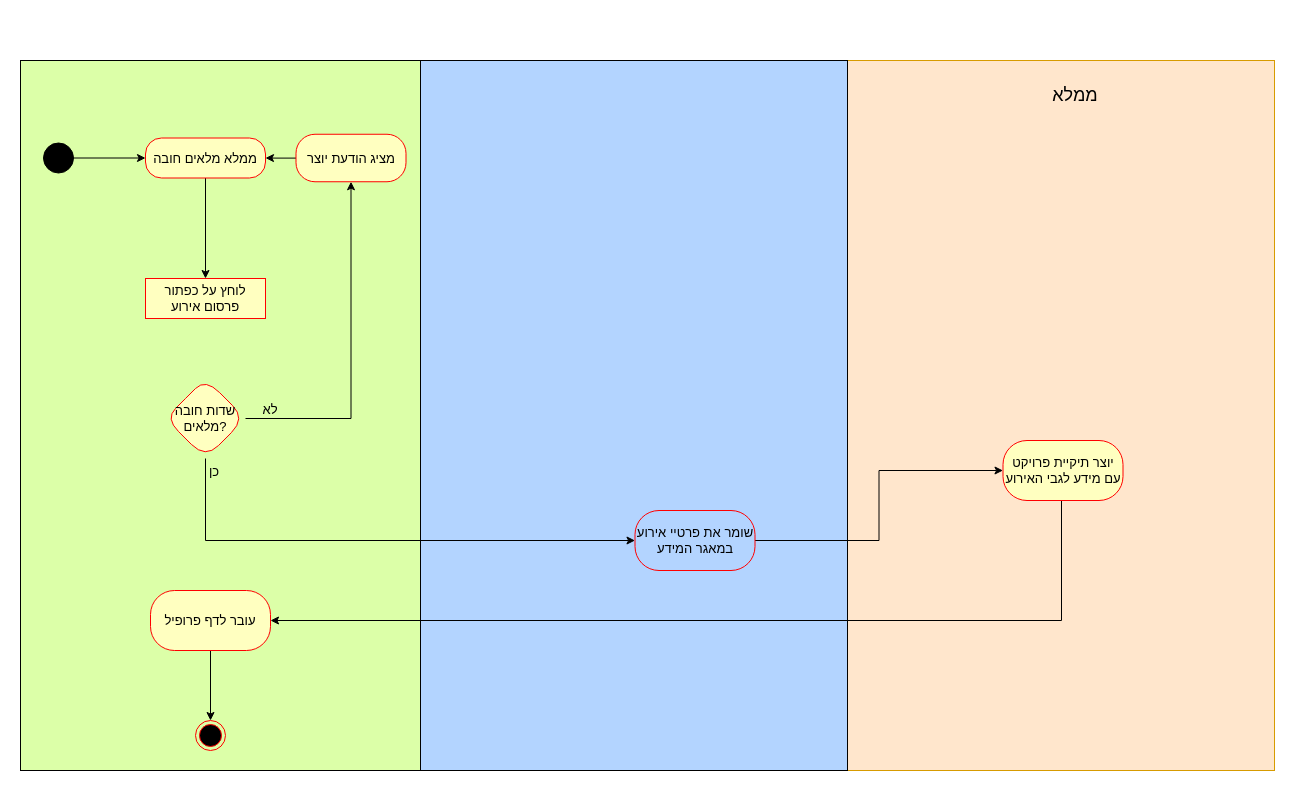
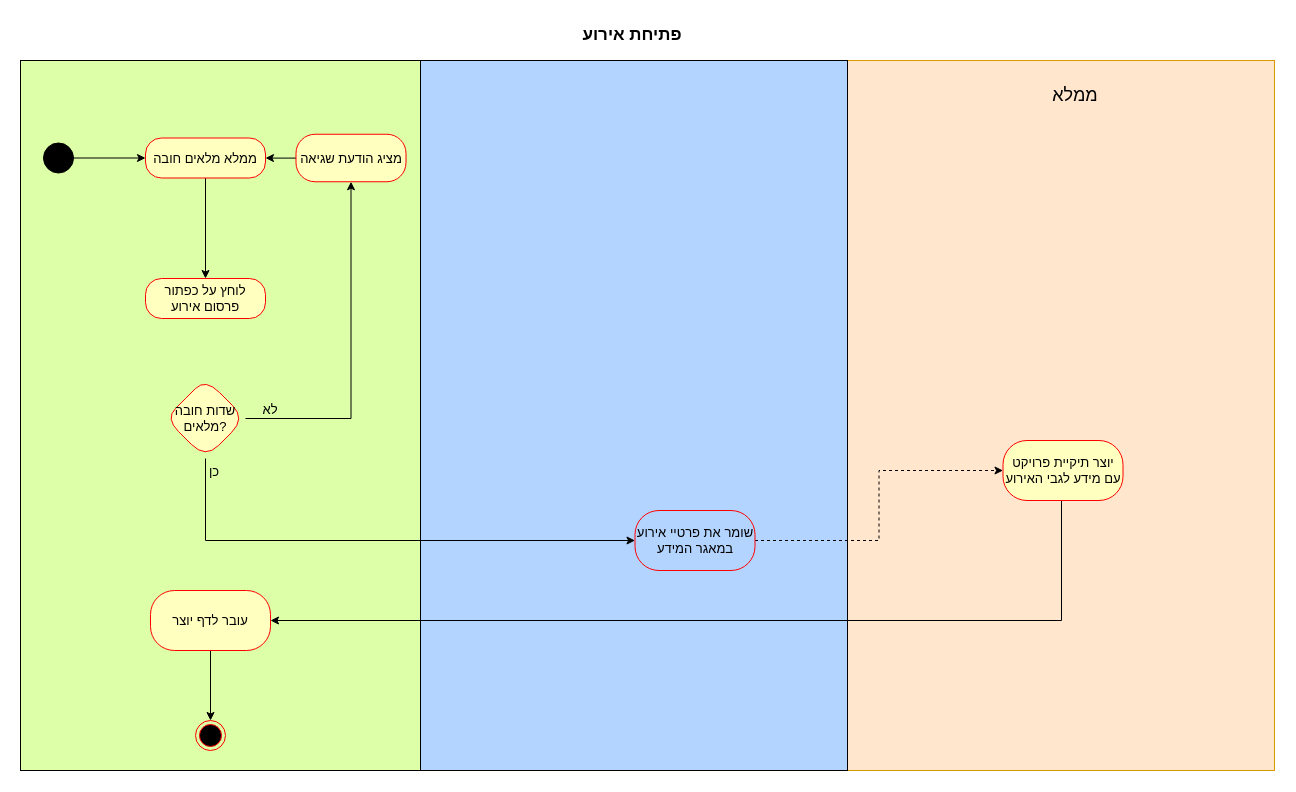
  <mxCell id="0" />
  <mxCell id="1" parent="0" />
  <mxCell id="2" value="" style="rounded=0;whiteSpace=wrap;html=1;fillColor=#ffe6cc;strokeColor=#d79b00;" vertex="1" parent="1"><mxGeometry x="847" y="60" width="427" height="710" as="geometry" /></mxCell>
  <mxCell id="3" value="" style="rounded=0;whiteSpace=wrap;html=1;fillColor=#DCFFA8;" vertex="1" parent="1"><mxGeometry x="20" y="60" width="400" height="710" as="geometry" /></mxCell>
  <mxCell id="4" value="" style="rounded=0;whiteSpace=wrap;html=1;fillColor=#B3D4FF;" vertex="1" parent="1"><mxGeometry x="420" y="60" width="427" height="710" as="geometry" /></mxCell>
  <mxCell id="5" style="edgeStyle=orthogonalEdgeStyle;rounded=0;orthogonalLoop=1;jettySize=auto;html=1;entryX=0;entryY=0.5;entryDx=0;entryDy=0;" edge="1" parent="1" source="6" target="14"><mxGeometry relative="1" as="geometry" /></mxCell>
  <mxCell id="6" value="" style="ellipse;whiteSpace=wrap;html=1;aspect=fixed;fontSize=18;fillColor=#000000;" vertex="1" parent="1"><mxGeometry x="43" y="142.5" width="30" height="30" as="geometry" /></mxCell>
  <mxCell id="7" value="" style="edgeStyle=orthogonalEdgeStyle;rounded=0;orthogonalLoop=1;jettySize=auto;html=1;fontSize=11;entryX=0.5;entryY=0;entryDx=0;entryDy=0;exitX=0.5;exitY=1;exitDx=0;exitDy=0;" edge="1" parent="1" source="14" target="15"><mxGeometry relative="1" as="geometry"><mxPoint x="205" y="200" as="sourcePoint" /><mxPoint x="205" y="270" as="targetPoint" /></mxGeometry></mxCell>
  <mxCell id="8" value="" style="ellipse;html=1;shape=endState;fillColor=#000000;strokeColor=#ff0000;fontSize=11;" vertex="1" parent="1"><mxGeometry x="195" y="720" width="30" height="30" as="geometry" /></mxCell>
+ <mxCell id="9" value="פתיחת אירוע" style="text;html=1;strokeColor=none;fillColor=none;align=center;verticalAlign=middle;whiteSpace=wrap;rounded=0;fontStyle=1;fontSize=17;" vertex="1" parent="1"><mxGeometry x="566.5" y="20" width="130" height="30" as="geometry" /></mxCell>
  <mxCell id="10" value="&lt;font style=&quot;font-size: 13px&quot;&gt;כן&lt;/font&gt;" style="text;html=1;strokeColor=none;fillColor=none;align=center;verticalAlign=middle;whiteSpace=wrap;rounded=0;" vertex="1" parent="1"><mxGeometry x="179" y="462" width="70" height="18" as="geometry" /></mxCell>
  <mxCell id="11" style="edgeStyle=orthogonalEdgeStyle;rounded=0;orthogonalLoop=1;jettySize=auto;html=1;exitX=0.5;exitY=1;exitDx=0;exitDy=0;" edge="1" parent="1" source="10" target="10"><mxGeometry relative="1" as="geometry" /></mxCell>
  <mxCell id="12" value="&lt;font style=&quot;font-size: 13px&quot;&gt;לא&lt;/font&gt;" style="text;html=1;strokeColor=none;fillColor=none;align=center;verticalAlign=middle;whiteSpace=wrap;rounded=0;" vertex="1" parent="1"><mxGeometry y="400" width="70" height="18" as="geometry" x="235" /></mxCell>
  <mxCell id="13" value="&lt;span style=&quot;font-size: 18px&quot;&gt;ממלא&lt;/span&gt;" style="text;html=1;strokeColor=none;fillColor=none;align=center;verticalAlign=middle;whiteSpace=wrap;rounded=0;" vertex="1" parent="1"><mxGeometry x="1020" y="80" width="110" height="30" as="geometry" /></mxCell>
  <mxCell id="14" value="&lt;font style=&quot;font-size: 13px&quot;&gt;ממלא מלאים חובה&lt;/font&gt;" style="rounded=1;whiteSpace=wrap;html=1;arcSize=40;fontColor=#000000;fillColor=#ffffc0;strokeColor=#ff0000;fontSize=13;" vertex="1" parent="1"><mxGeometry x="145" y="137.5" width="120" height="40" as="geometry" /></mxCell>
- <mxCell id="15" value="&lt;font style=&quot;font-size: 13px&quot;&gt;לוחץ על כפתור פרסום אירוע&lt;/font&gt;" style="whiteSpace=wrap;html=1;arcSize=40;fontColor=#000000;fillColor=#ffffc0;strokeColor=#ff0000;fontSize=13;rounded=0;" vertex="1" parent="1"><mxGeometry x="145" y="278" width="120" height="40" as="geometry" /></mxCell>
+ <mxCell id="15" value="&lt;font style=&quot;font-size: 13px&quot;&gt;לוחץ על כפתור פרסום אירוע&lt;/font&gt;" style="rounded=1;whiteSpace=wrap;html=1;arcSize=40;fontColor=#000000;fillColor=#ffffc0;strokeColor=#ff0000;fontSize=13;" vertex="1" parent="1"><mxGeometry x="145" y="278" width="120" height="40" as="geometry" /></mxCell>
  <mxCell id="16" value="" style="edgeStyle=orthogonalEdgeStyle;rounded=0;orthogonalLoop=1;jettySize=auto;html=1;entryX=0;entryY=0.5;entryDx=0;entryDy=0;" edge="1" parent="1" source="18" target="20"><mxGeometry relative="1" as="geometry"><Array as="points"><mxPoint x="205" y="540" /></Array></mxGeometry></mxCell>
  <mxCell id="17" value="" style="edgeStyle=orthogonalEdgeStyle;rounded=0;orthogonalLoop=1;jettySize=auto;html=1;" edge="1" parent="1" source="18" target="26"><mxGeometry relative="1" as="geometry" /></mxCell>
  <mxCell id="18" value="שדות חובה מלאים?" style="rhombus;whiteSpace=wrap;html=1;rounded=1;fontSize=13;fontColor=#000000;strokeColor=#ff0000;fillColor=#ffffc0;arcSize=40;" vertex="1" parent="1"><mxGeometry x="165" y="378" width="80" height="80" as="geometry" /></mxCell>
- <mxCell id="19" style="edgeStyle=orthogonalEdgeStyle;rounded=0;orthogonalLoop=1;jettySize=auto;html=1;entryX=0;entryY=0.5;entryDx=0;entryDy=0;" edge="1" parent="1" source="20" target="22"><mxGeometry relative="1" as="geometry" /></mxCell>
+ <mxCell id="19" style="edgeStyle=orthogonalEdgeStyle;rounded=0;orthogonalLoop=1;jettySize=auto;html=1;entryX=0;entryY=0.5;entryDx=0;entryDy=0;dashed=1;" edge="1" parent="1" source="20" target="22"><mxGeometry relative="1" as="geometry" /></mxCell>
  <mxCell id="20" value="שומר את פרטיי אירוע במאגר המידע" style="whiteSpace=wrap;html=1;rounded=1;fontSize=13;fontColor=#000000;strokeColor=#ff0000;fillColor=#b3d4ff;arcSize=40;" vertex="1" parent="1"><mxGeometry x="634.5" y="510" width="120" height="60" as="geometry" /></mxCell>
  <mxCell id="21" value="" style="edgeStyle=orthogonalEdgeStyle;rounded=0;orthogonalLoop=1;jettySize=auto;html=1;entryX=1;entryY=0.5;entryDx=0;entryDy=0;" edge="1" parent="1" source="22" target="24"><mxGeometry relative="1" as="geometry"><Array as="points"><mxPoint x="1061" y="620" /></Array></mxGeometry></mxCell>
  <mxCell id="22" value="יוצר תיקיית פרויקט עם מידע לגבי האירוע" style="whiteSpace=wrap;html=1;rounded=1;fontSize=13;fontColor=#000000;strokeColor=#ff0000;fillColor=#ffffc0;arcSize=40;" vertex="1" parent="1"><mxGeometry x="1002.5" y="440" width="120" height="60" as="geometry" /></mxCell>
  <mxCell id="23" style="edgeStyle=orthogonalEdgeStyle;rounded=0;orthogonalLoop=1;jettySize=auto;html=1;entryX=0.5;entryY=0;entryDx=0;entryDy=0;" edge="1" parent="1" source="24" target="8"><mxGeometry relative="1" as="geometry" /></mxCell>
- <mxCell id="24" value="עובר לדף פרופיל" style="whiteSpace=wrap;html=1;rounded=1;fontSize=13;fontColor=#000000;strokeColor=#ff0000;fillColor=#ffffc0;arcSize=40;" vertex="1" parent="1"><mxGeometry x="150" y="590" width="120" height="60" as="geometry" /></mxCell>
+ <mxCell id="24" value="עובר לדף יוצר" style="whiteSpace=wrap;html=1;rounded=1;fontSize=13;fontColor=#000000;strokeColor=#ff0000;fillColor=#ffffc0;arcSize=40;" vertex="1" parent="1"><mxGeometry x="150" y="590" width="120" height="60" as="geometry" /></mxCell>
  <mxCell id="25" style="edgeStyle=orthogonalEdgeStyle;rounded=0;orthogonalLoop=1;jettySize=auto;html=1;entryX=1;entryY=0.5;entryDx=0;entryDy=0;" edge="1" parent="1" source="26" target="14"><mxGeometry relative="1" as="geometry" /></mxCell>
- <mxCell id="26" value="מציג הודעת יוצר" style="whiteSpace=wrap;html=1;rounded=1;fontSize=13;fontColor=#000000;strokeColor=#ff0000;fillColor=#ffffc0;arcSize=40;" vertex="1" parent="1"><mxGeometry x="295.5" y="133.75" width="110" height="47.5" as="geometry" /></mxCell>
+ <mxCell id="26" value="מציג הודעת שגיאה" style="whiteSpace=wrap;html=1;rounded=1;fontSize=13;fontColor=#000000;strokeColor=#ff0000;fillColor=#ffffc0;arcSize=40;" vertex="1" parent="1"><mxGeometry x="295.5" y="133.75" width="110" height="47.5" as="geometry" /></mxCell>
